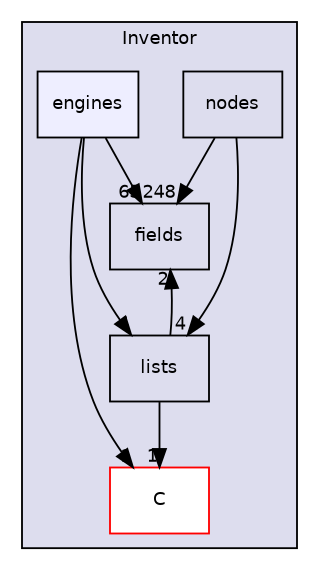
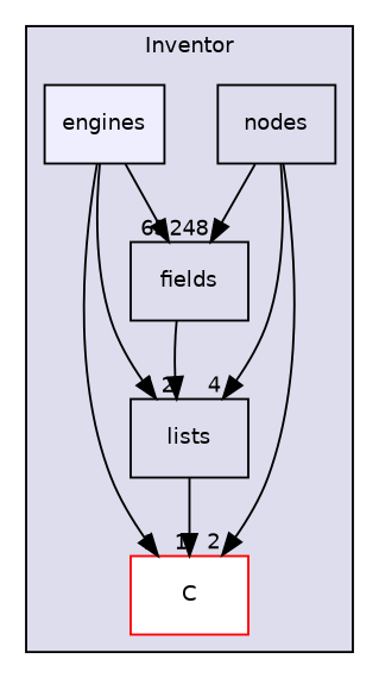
  digraph {
    compound=true
    node [fontname=Helvetica fontsize=10 shape=box]
    edge [headlabel=2 labeldistance=1.5 labelfontname=Helvetica labelfontsize=10]
    n1 [label=fields]
    n2 [label=nodes]
    n3 [color=red fillcolor=white label=C style=filled]
    n4 [label=lists]
    n5 [fillcolor="#eeeeff" label=engines pencolor=black style=filled]
    subgraph cluster_1 {
      bgcolor="#ddddee"
      fontname=Helvetica
      fontsize=10
      label=Inventor
      pencolor=black
      n1
      n2
      n3
      n4
      n5
    }
-   n4 -> n1
+   n1 -> n4
    n2 -> n1 [headlabel=248]
+   n2 -> n3
    n2 -> n4 [headlabel=4]
    n4 -> n3 [headlabel=1]
    n5 -> n1 [headlabel=65]
    n5 -> n3 [headlabel=1]
    n5 -> n4 [headlabel=4]
  }
